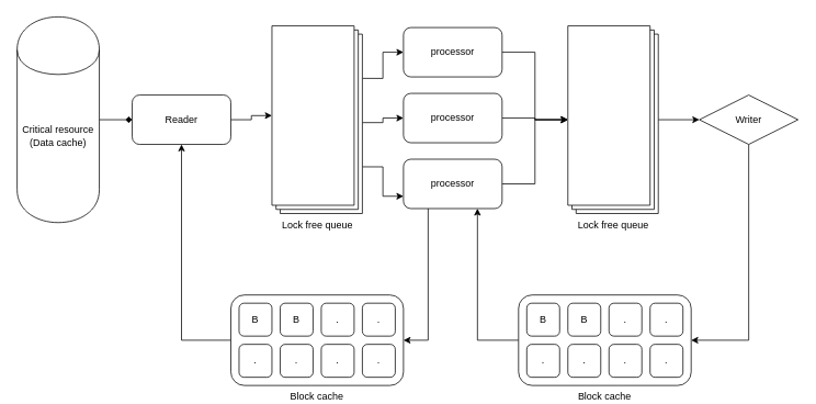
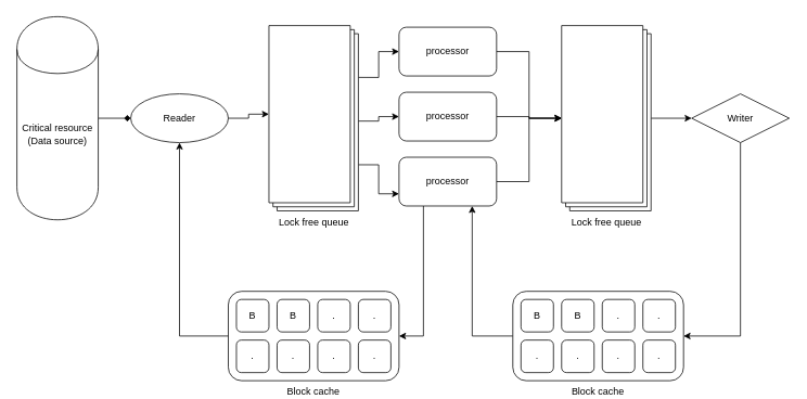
  <mxCell id="0" />
  <mxCell id="1" parent="0" />
  <mxCell id="2" value="" style="edgeStyle=orthogonalEdgeStyle;rounded=0;orthogonalLoop=1;jettySize=auto;html=1;endArrow=diamond;" parent="1" source="3" target="5" edge="1"><mxGeometry relative="1" as="geometry" /></mxCell>
- <mxCell id="3" value="&lt;span style=&quot;white-space: normal&quot;&gt;Critical resource (Data cache)&lt;/span&gt;" style="shape=cylinder;whiteSpace=wrap;html=1;boundedLbl=1;backgroundOutline=1;labelPosition=center;verticalLabelPosition=middle;align=center;verticalAlign=middle;" parent="1" vertex="1"><mxGeometry x="20" y="20" width="100" height="250" as="geometry" /></mxCell>
+ <mxCell id="3" value="&lt;span style=&quot;white-space: normal&quot;&gt;Critical resource (Data source)&lt;/span&gt;" style="shape=cylinder;whiteSpace=wrap;html=1;boundedLbl=1;backgroundOutline=1;labelPosition=center;verticalLabelPosition=middle;align=center;verticalAlign=middle;" parent="1" vertex="1"><mxGeometry x="20" y="20" width="100" height="250" as="geometry" /></mxCell>
  <mxCell id="4" style="edgeStyle=orthogonalEdgeStyle;rounded=0;orthogonalLoop=1;jettySize=auto;html=1;exitX=1;exitY=0.5;exitDx=0;exitDy=0;entryX=0;entryY=0;entryDx=0;entryDy=109;entryPerimeter=0;" parent="1" source="5" target="20" edge="1"><mxGeometry relative="1" as="geometry"><mxPoint x="340" y="144" as="targetPoint" /></mxGeometry></mxCell>
- <mxCell id="5" value="&lt;span style=&quot;white-space: normal&quot;&gt;Reader&lt;/span&gt;" style="rounded=1;whiteSpace=wrap;html=1;" parent="1" vertex="1"><mxGeometry x="160" y="115" width="120" height="60" as="geometry" /></mxCell>
+ <mxCell id="5" value="&lt;span style=&quot;white-space: normal&quot;&gt;Reader&lt;/span&gt;" style="ellipse;whiteSpace=wrap;html=1;" parent="1" vertex="1"><mxGeometry x="160" y="115" width="120" height="60" as="geometry" /></mxCell>
  <mxCell id="6" style="edgeStyle=orthogonalEdgeStyle;rounded=0;orthogonalLoop=1;jettySize=auto;html=1;exitX=0.5;exitY=1;exitDx=0;exitDy=0;entryX=1;entryY=0.5;entryDx=0;entryDy=0;" edge="1" parent="1" source="7" target="32"><mxGeometry relative="1" as="geometry" /></mxCell>
  <mxCell id="7" value="Writer" style="rhombus;whiteSpace=wrap;html=1;" parent="1" vertex="1"><mxGeometry x="850" y="115" width="120" height="60" as="geometry" /></mxCell>
  <mxCell id="8" value="" style="edgeStyle=orthogonalEdgeStyle;rounded=0;orthogonalLoop=1;jettySize=auto;html=1;" parent="1" source="9" target="7" edge="1"><mxGeometry relative="1" as="geometry" /></mxCell>
  <mxCell id="9" value="Lock free queue" style="verticalLabelPosition=bottom;verticalAlign=top;html=1;shape=mxgraph.basic.layered_rect;dx=10;outlineConnect=0;" parent="1" vertex="1"><mxGeometry x="690" y="31" width="110" height="228" as="geometry" /></mxCell>
  <mxCell id="10" value="" style="edgeStyle=orthogonalEdgeStyle;rounded=0;orthogonalLoop=1;jettySize=auto;html=1;" parent="1" source="11" target="9" edge="1"><mxGeometry relative="1" as="geometry" /></mxCell>
  <mxCell id="11" value="processor" style="rounded=1;whiteSpace=wrap;html=1;" parent="1" vertex="1"><mxGeometry x="490" y="33" width="120" height="60" as="geometry" /></mxCell>
  <mxCell id="12" value="" style="edgeStyle=orthogonalEdgeStyle;rounded=0;orthogonalLoop=1;jettySize=auto;html=1;" parent="1" source="13" target="9" edge="1"><mxGeometry relative="1" as="geometry" /></mxCell>
  <mxCell id="13" value="processor" style="rounded=1;whiteSpace=wrap;html=1;" parent="1" vertex="1"><mxGeometry x="490" y="113" width="120" height="60" as="geometry" /></mxCell>
  <mxCell id="14" value="" style="edgeStyle=orthogonalEdgeStyle;rounded=0;orthogonalLoop=1;jettySize=auto;html=1;" parent="1" source="16" target="9" edge="1"><mxGeometry relative="1" as="geometry" /></mxCell>
  <mxCell id="15" style="edgeStyle=orthogonalEdgeStyle;rounded=0;orthogonalLoop=1;jettySize=auto;html=1;exitX=0.25;exitY=1;exitDx=0;exitDy=0;entryX=1;entryY=0.5;entryDx=0;entryDy=0;" edge="1" parent="1" source="16" target="22"><mxGeometry relative="1" as="geometry" /></mxCell>
  <mxCell id="16" value="processor" style="rounded=1;whiteSpace=wrap;html=1;" parent="1" vertex="1"><mxGeometry x="490" y="193" width="120" height="60" as="geometry" /></mxCell>
  <mxCell id="17" style="edgeStyle=orthogonalEdgeStyle;rounded=0;orthogonalLoop=1;jettySize=auto;html=1;exitX=0;exitY=0;exitDx=110;exitDy=63.75;exitPerimeter=0;entryX=0;entryY=0.5;entryDx=0;entryDy=0;" parent="1" source="20" target="11" edge="1"><mxGeometry relative="1" as="geometry" /></mxCell>
  <mxCell id="18" style="edgeStyle=orthogonalEdgeStyle;rounded=0;orthogonalLoop=1;jettySize=auto;html=1;exitX=0;exitY=0;exitDx=110;exitDy=117.5;exitPerimeter=0;entryX=0;entryY=0.5;entryDx=0;entryDy=0;" parent="1" source="20" target="13" edge="1"><mxGeometry relative="1" as="geometry" /></mxCell>
  <mxCell id="19" style="edgeStyle=orthogonalEdgeStyle;rounded=0;orthogonalLoop=1;jettySize=auto;html=1;exitX=0;exitY=0;exitDx=110;exitDy=171.25;exitPerimeter=0;entryX=0;entryY=0.75;entryDx=0;entryDy=0;" parent="1" source="20" target="16" edge="1"><mxGeometry relative="1" as="geometry" /></mxCell>
  <mxCell id="20" value="Lock free queue" style="verticalLabelPosition=bottom;verticalAlign=top;html=1;shape=mxgraph.basic.layered_rect;dx=10;outlineConnect=0;" parent="1" vertex="1"><mxGeometry x="330" y="31" width="110" height="228" as="geometry" /></mxCell>
  <mxCell id="21" style="edgeStyle=orthogonalEdgeStyle;rounded=0;orthogonalLoop=1;jettySize=auto;html=1;exitX=0;exitY=0.5;exitDx=0;exitDy=0;" edge="1" parent="1" source="22" target="5"><mxGeometry relative="1" as="geometry" /></mxCell>
  <mxCell id="22" value="Block cache" style="rounded=1;whiteSpace=wrap;html=1;labelPosition=center;verticalLabelPosition=bottom;align=center;verticalAlign=top;" vertex="1" parent="1"><mxGeometry x="280" y="358" width="210" height="110" as="geometry" /></mxCell>
  <mxCell id="23" value="B" style="rounded=1;whiteSpace=wrap;html=1;" vertex="1" parent="1"><mxGeometry x="290" y="368" width="40" height="40" as="geometry" /></mxCell>
  <mxCell id="24" value="B" style="rounded=1;whiteSpace=wrap;html=1;" vertex="1" parent="1"><mxGeometry x="340" y="368" width="40" height="40" as="geometry" /></mxCell>
  <mxCell id="25" value="." style="rounded=1;whiteSpace=wrap;html=1;" vertex="1" parent="1"><mxGeometry x="390" y="368" width="40" height="40" as="geometry" /></mxCell>
  <mxCell id="26" value="." style="rounded=1;whiteSpace=wrap;html=1;" vertex="1" parent="1"><mxGeometry x="440" y="368" width="40" height="40" as="geometry" /></mxCell>
  <mxCell id="27" value="." style="rounded=1;whiteSpace=wrap;html=1;" vertex="1" parent="1"><mxGeometry x="290" y="418" width="40" height="40" as="geometry" /></mxCell>
  <mxCell id="28" value="." style="rounded=1;whiteSpace=wrap;html=1;" vertex="1" parent="1"><mxGeometry x="340" y="418" width="40" height="40" as="geometry" /></mxCell>
  <mxCell id="29" value="." style="rounded=1;whiteSpace=wrap;html=1;" vertex="1" parent="1"><mxGeometry x="390" y="418" width="40" height="40" as="geometry" /></mxCell>
  <mxCell id="30" value="." style="rounded=1;whiteSpace=wrap;html=1;" vertex="1" parent="1"><mxGeometry x="440" y="418" width="40" height="40" as="geometry" /></mxCell>
  <mxCell id="31" style="edgeStyle=orthogonalEdgeStyle;rounded=0;orthogonalLoop=1;jettySize=auto;html=1;exitX=0;exitY=0.5;exitDx=0;exitDy=0;entryX=0.75;entryY=1;entryDx=0;entryDy=0;" edge="1" parent="1" source="32" target="16"><mxGeometry relative="1" as="geometry" /></mxCell>
  <mxCell id="32" value="Block cache" style="rounded=1;whiteSpace=wrap;html=1;labelPosition=center;verticalLabelPosition=bottom;align=center;verticalAlign=top;" vertex="1" parent="1"><mxGeometry x="630" y="358" width="210" height="110" as="geometry" /></mxCell>
  <mxCell id="33" value="B" style="rounded=1;whiteSpace=wrap;html=1;" vertex="1" parent="1"><mxGeometry x="640" y="368" width="40" height="40" as="geometry" /></mxCell>
  <mxCell id="34" value="B" style="rounded=1;whiteSpace=wrap;html=1;" vertex="1" parent="1"><mxGeometry x="690" y="368" width="40" height="40" as="geometry" /></mxCell>
  <mxCell id="35" value="." style="rounded=1;whiteSpace=wrap;html=1;" vertex="1" parent="1"><mxGeometry x="740" y="368" width="40" height="40" as="geometry" /></mxCell>
  <mxCell id="36" value="." style="rounded=1;whiteSpace=wrap;html=1;" vertex="1" parent="1"><mxGeometry x="790" y="368" width="40" height="40" as="geometry" /></mxCell>
  <mxCell id="37" value="." style="rounded=1;whiteSpace=wrap;html=1;" vertex="1" parent="1"><mxGeometry x="640" y="418" width="40" height="40" as="geometry" /></mxCell>
  <mxCell id="38" value="." style="rounded=1;whiteSpace=wrap;html=1;" vertex="1" parent="1"><mxGeometry x="690" y="418" width="40" height="40" as="geometry" /></mxCell>
  <mxCell id="39" value="." style="rounded=1;whiteSpace=wrap;html=1;" vertex="1" parent="1"><mxGeometry x="740" y="418" width="40" height="40" as="geometry" /></mxCell>
  <mxCell id="40" value="." style="rounded=1;whiteSpace=wrap;html=1;" vertex="1" parent="1"><mxGeometry x="790" y="418" width="40" height="40" as="geometry" /></mxCell>
